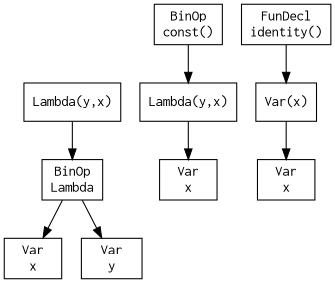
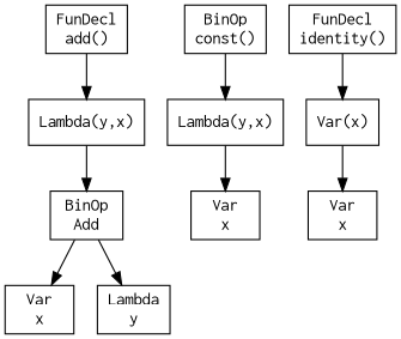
  digraph {
    node [fontname=Courier shape=box]
+   n1 [label="FunDecl\nadd()"]
    n2 [label="Lambda(y,x)"]
-   n3 [label="BinOp\nLambda"]
+   n3 [label="BinOp\nAdd"]
    n4 [label="Var\nx"]
-   n5 [label="Var\ny"]
+   n5 [label="Lambda\ny"]
    n6 [label="BinOp\nconst()"]
    n7 [label="Lambda(y,x)"]
    n8 [label="Var\nx"]
    n9 [label="FunDecl\nidentity()"]
    n10 [label="Var(x)"]
    n11 [label="Var\nx"]
+   n1 -> n2
    n2 -> n3
    n3 -> n4
    n3 -> n5
    n6 -> n7
    n7 -> n8
    n9 -> n10
    n10 -> n11
  }
